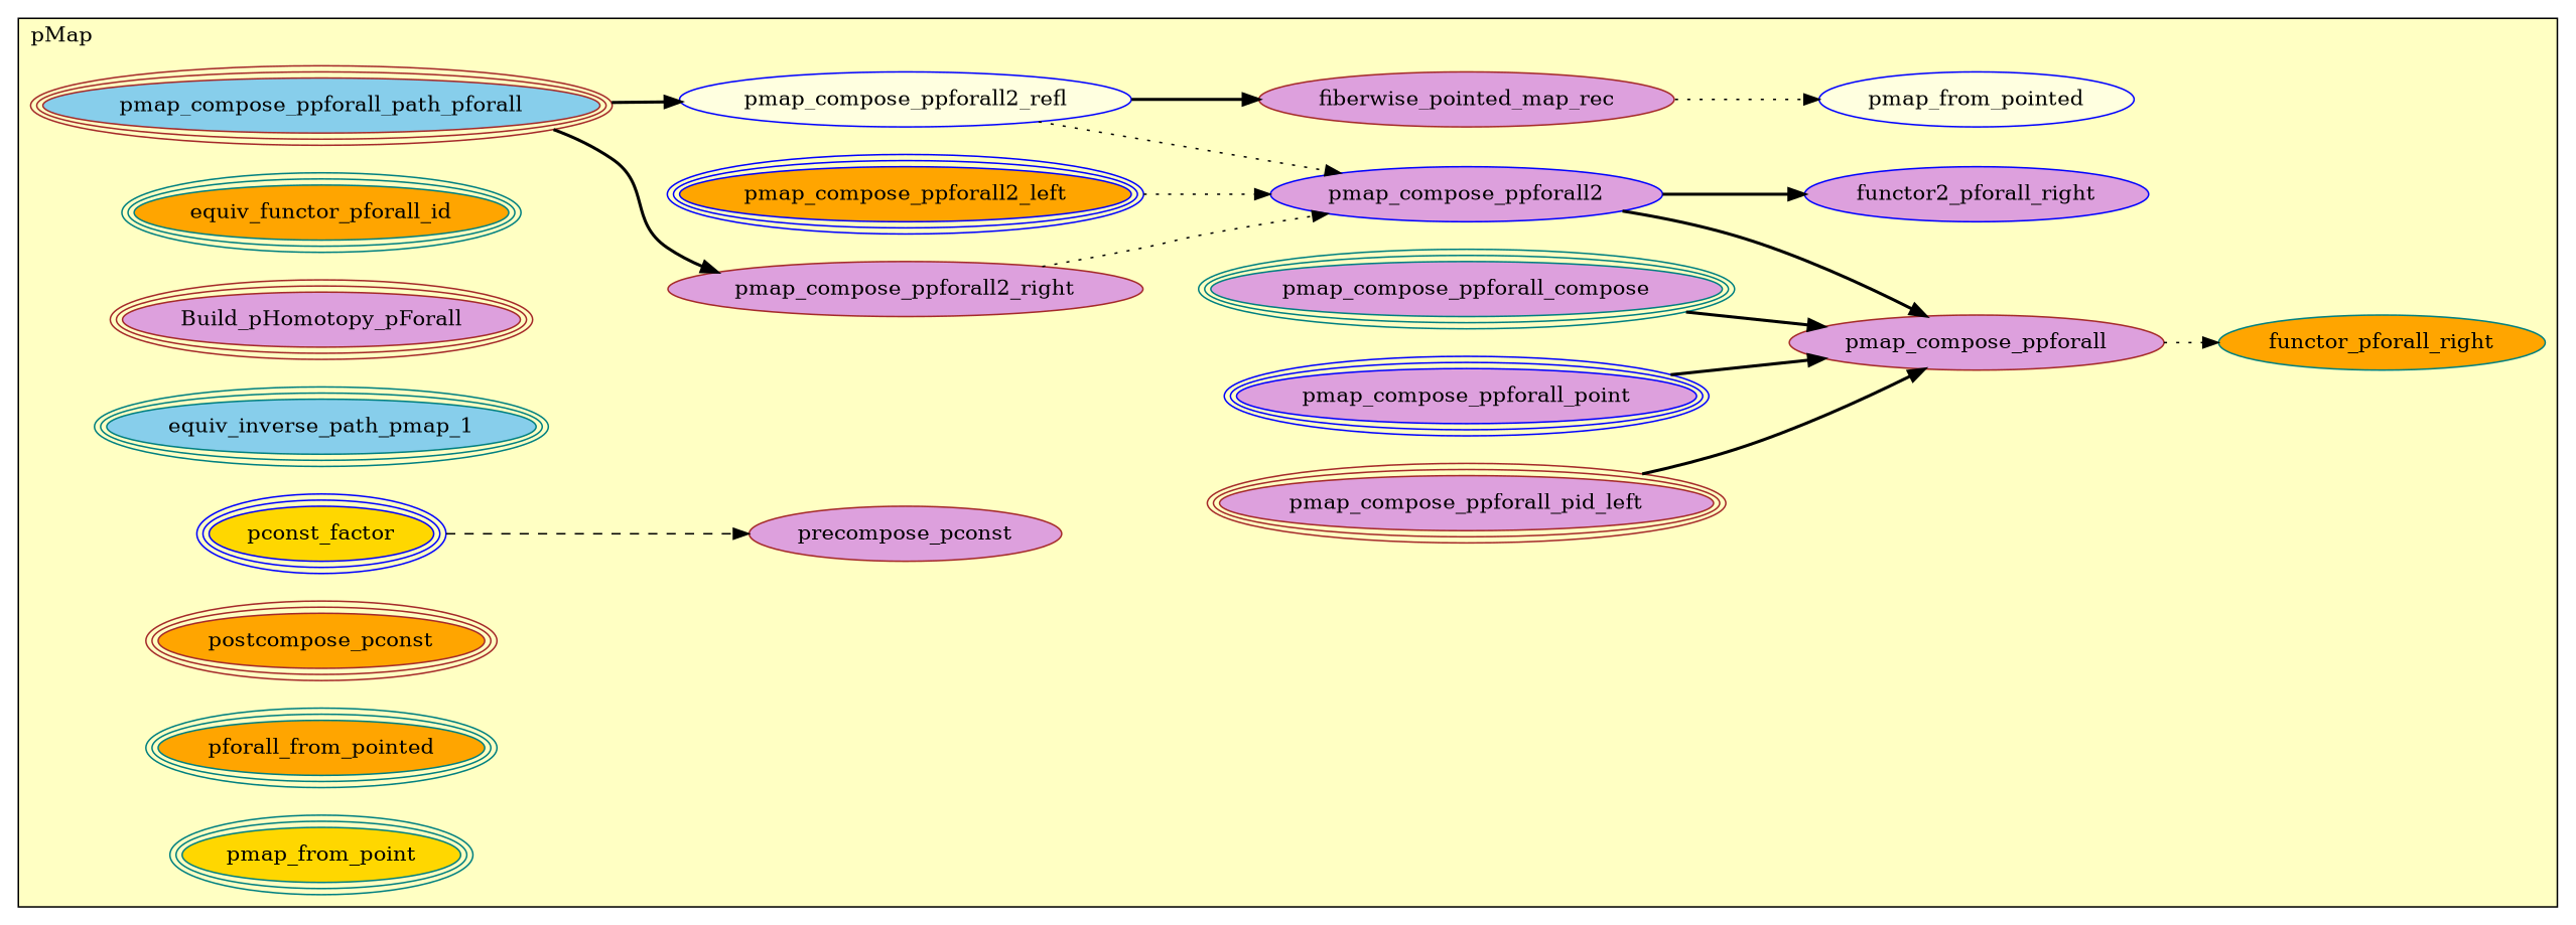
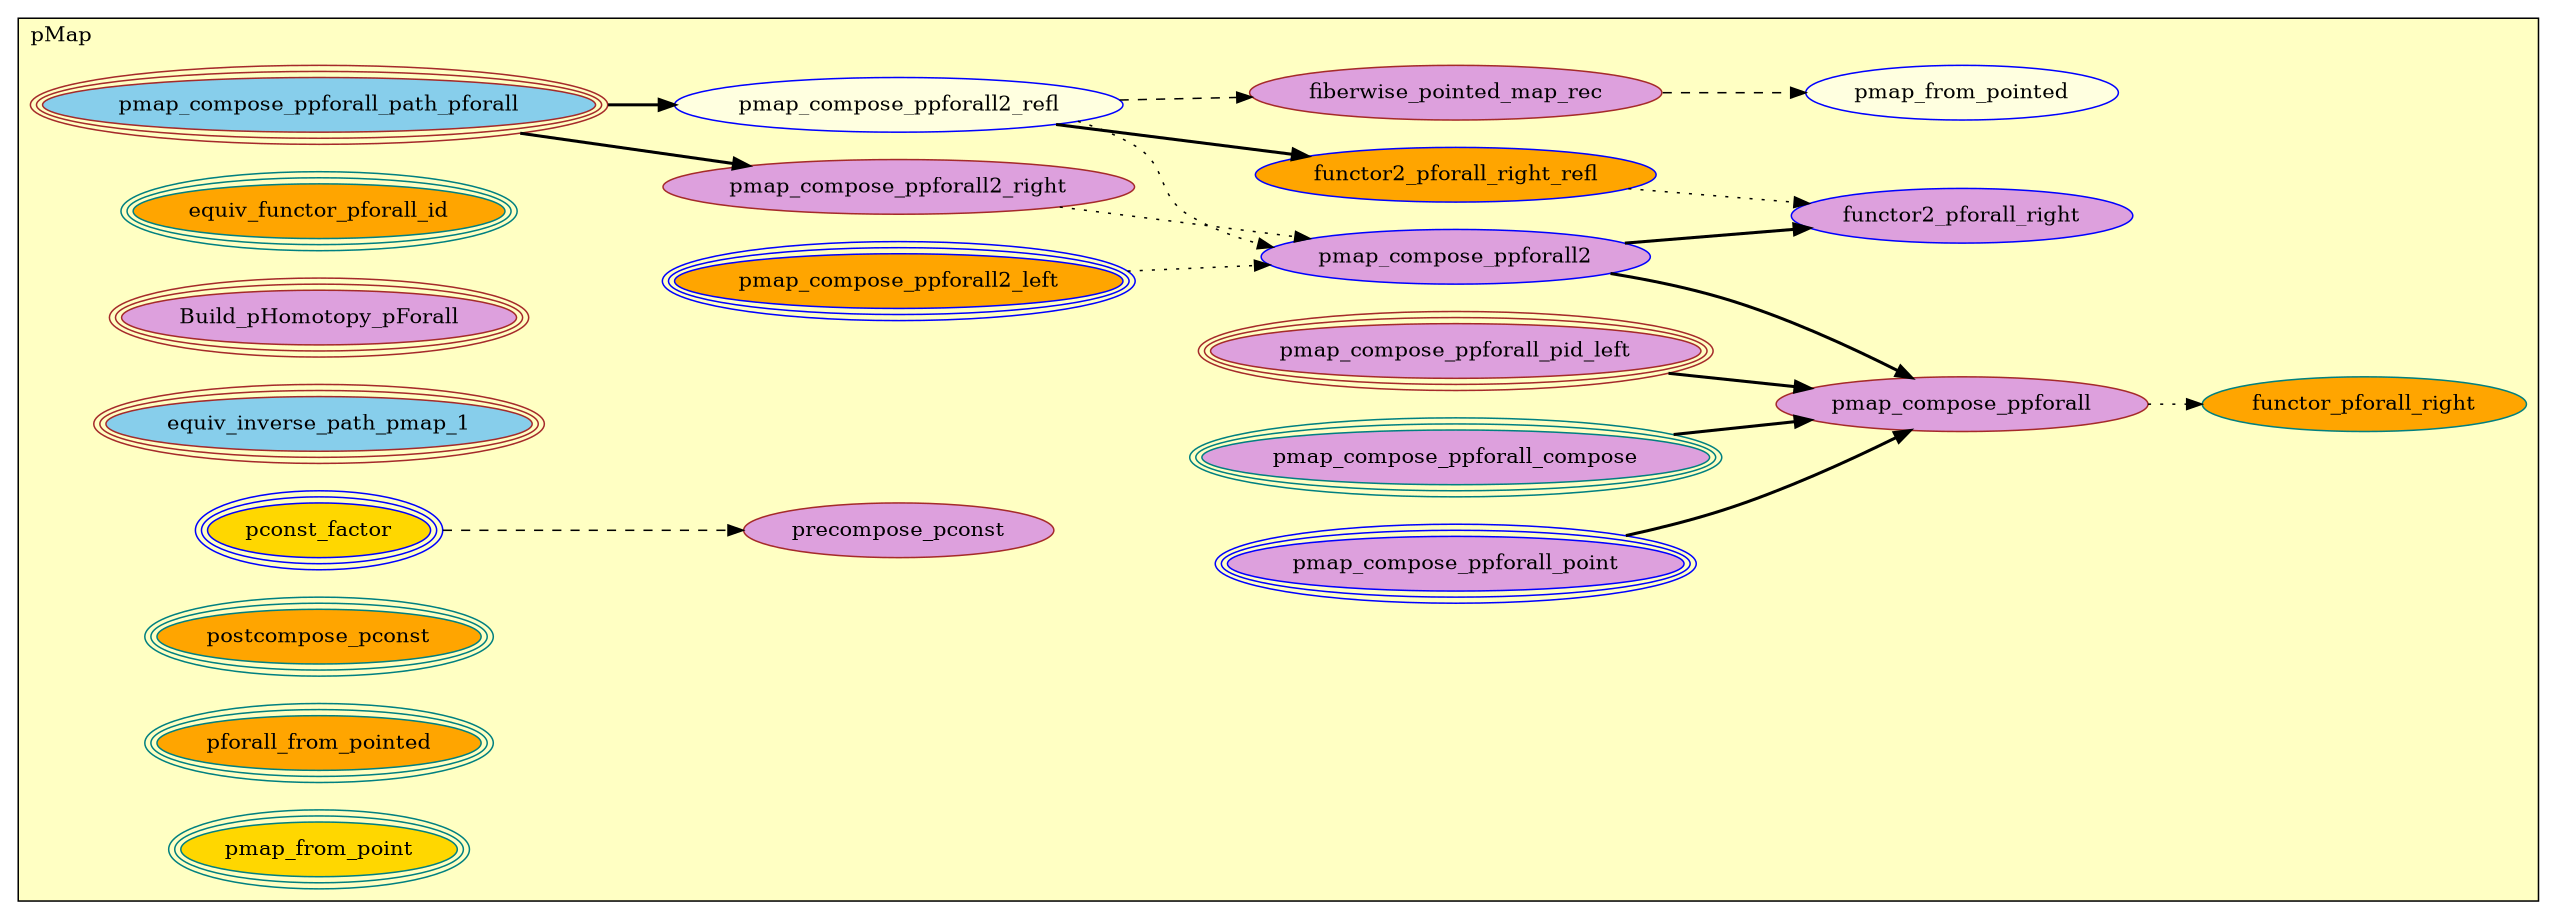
  digraph {
    rankdir=LR
    node [color=blue fillcolor=plum peripheries=3 style=filled]
    edge [style=bold]
    n1 [color=brown fillcolor=skyblue label=pmap_compose_ppforall_path_pforall]
    n2 [color=brown label=pmap_compose_ppforall_pid_left]
    n3 [fillcolor=lightyellow label=pmap_compose_ppforall2_refl peripheries=""]
    n4 [color=brown label=pmap_compose_ppforall2_right peripheries=""]
    n5 [fillcolor=orange label=pmap_compose_ppforall2_left]
    n6 [label=pmap_compose_ppforall2 peripheries=""]
    n7 [color=teal label=pmap_compose_ppforall_compose]
    n8 [label=pmap_compose_ppforall_point]
    n9 [color=brown label=pmap_compose_ppforall peripheries=""]
+   n10 [fillcolor=orange label=functor2_pforall_right_refl peripheries=""]
    n11 [label=functor2_pforall_right peripheries=""]
    n12 [color=teal fillcolor=orange label=equiv_functor_pforall_id]
    n13 [color=teal fillcolor=orange label=functor_pforall_right peripheries=""]
    n14 [color=brown label=Build_pHomotopy_pForall]
    n15 [color=brown label=fiberwise_pointed_map_rec peripheries=""]
-   n16 [color=teal fillcolor=skyblue label=equiv_inverse_path_pmap_1]
+   n16 [color=brown fillcolor=skyblue label=equiv_inverse_path_pmap_1]
    n17 [fillcolor=gold label=pconst_factor]
-   n18 [color=brown fillcolor=orange label=postcompose_pconst]
+   n18 [color=teal fillcolor=orange label=postcompose_pconst]
    n19 [color=brown label=precompose_pconst peripheries=""]
    n20 [color=teal fillcolor=orange label=pforall_from_pointed]
    n21 [fillcolor=lightyellow label=pmap_from_pointed peripheries=""]
    n22 [color=teal fillcolor=gold label=pmap_from_point]
    subgraph cluster_1 {
      fillcolor="#FFFFC3"
      label=pMap
      labeljust=l
      style=filled
      n1
      n2
      n3
      n4
      n5
      n6
      n7
      n8
      n9
+     n10
      n11
      n12
      n13
      n14
      n15
      n16
      n17
      n18
      n19
      n20
      n21
      n22
    }
    n1 -> n3
    n1 -> n4
    n2 -> n9
    n3 -> n6 [style=dotted]
-   n3 -> n15
+   n3 -> n10
+   n3 -> n15 [style=dashed]
    n4 -> n6 [style=dotted]
    n5 -> n6 [style=dotted]
    n6 -> n9
    n6 -> n11
    n7 -> n9
    n8 -> n9
    n9 -> n13 [style=dotted]
-   n15 -> n21 [style=dotted]
+   n10 -> n11 [style=dotted]
+   n15 -> n21 [style=dashed]
    n17 -> n19 [style=dashed]
  }
